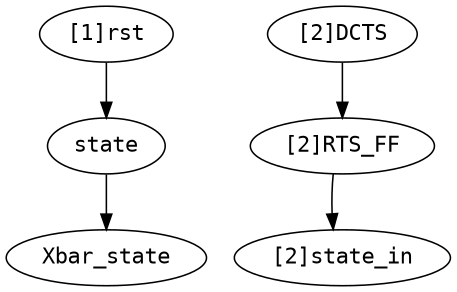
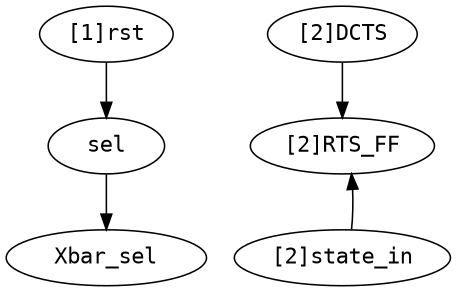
  strict digraph {
    fontname="DejaVu Sans Mono"
    node [complexity=5 fontname="DejaVu Sans Mono"]
    edge [fontname="DejaVu Sans Mono"]
    "[1]rst" [complexity=2 importance=3.67647751429 rank=1.83823875714]
-   state [complexity=1 importance=1.82219109954 rank=1.82219109954]
-   Xbar_sel [complexity=0 importance=0.0480124922466 rank=0.0 label=Xbar_state]
+   state [complexity=1 importance=1.82219109954 rank=1.82219109954 label=sel]
+   Xbar_sel [complexity=0 importance=0.0480124922466 rank=0.0]
    "[2]DCTS" [importance=3.89096697335 rank=0.778193394671]
    "[2]RTS_FF" [importance=3.9290156223 rank=0.78580312446]
    "[2]state_in" [complexity=3 importance=1.92943582907 rank=0.643145276356]
    "[1]rst" -> state
    state -> Xbar_sel
    "[2]DCTS" -> "[2]RTS_FF"
-   "[2]RTS_FF" -> "[2]state_in"
+   "[2]state_in" -> "[2]RTS_FF"
  }
